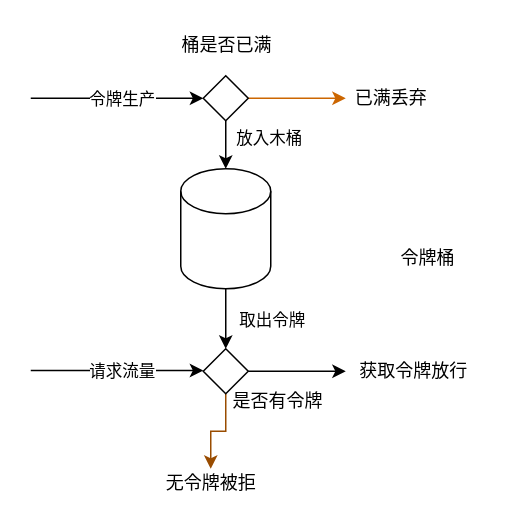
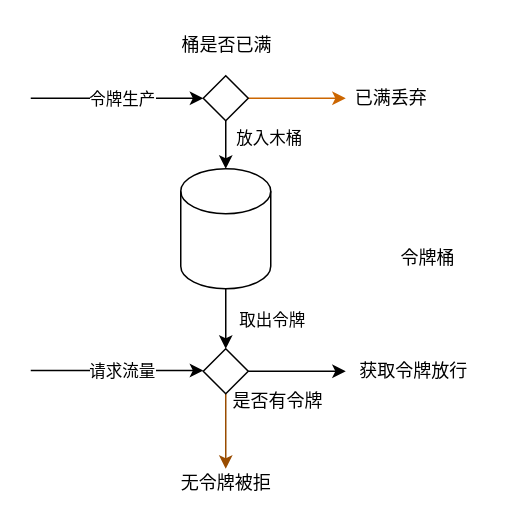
  <mxCell id="0" />
  <mxCell id="1" parent="0" />
  <mxCell id="2" style="edgeStyle=orthogonalEdgeStyle;rounded=0;orthogonalLoop=1;jettySize=auto;html=1;exitX=0.5;exitY=1;exitDx=0;exitDy=0;exitPerimeter=0;entryX=0.5;entryY=0;entryDx=0;entryDy=0;" edge="1" parent="1" source="4" target="11"><mxGeometry relative="1" as="geometry" /></mxCell>
  <mxCell id="3" value="取出令牌" style="edgeLabel;html=1;align=center;verticalAlign=middle;resizable=0;points=[];" vertex="1" connectable="0" parent="2"><mxGeometry x="-0.3" y="1" relative="1" as="geometry"><mxPoint x="29" y="6" as="offset" /></mxGeometry></mxCell>
  <mxCell id="4" value="" style="shape=cylinder3;whiteSpace=wrap;html=1;boundedLbl=1;backgroundOutline=1;size=15;" vertex="1" parent="1"><mxGeometry x="120" y="112" width="60" height="80" as="geometry" /></mxCell>
  <mxCell id="5" style="edgeStyle=orthogonalEdgeStyle;rounded=0;orthogonalLoop=1;jettySize=auto;html=1;exitX=0.5;exitY=1;exitDx=0;exitDy=0;entryX=0.5;entryY=0;entryDx=0;entryDy=0;entryPerimeter=0;" edge="1" parent="1" source="8" target="4"><mxGeometry relative="1" as="geometry" /></mxCell>
  <mxCell id="6" value="放入木桶" style="edgeLabel;html=1;align=center;verticalAlign=middle;resizable=0;points=[];" vertex="1" connectable="0" parent="5"><mxGeometry y="2" relative="1" as="geometry"><mxPoint x="26" y="-5" as="offset" /></mxGeometry></mxCell>
  <mxCell id="7" style="edgeStyle=orthogonalEdgeStyle;rounded=0;orthogonalLoop=1;jettySize=auto;html=1;exitX=1;exitY=0.5;exitDx=0;exitDy=0;strokeColor=#CC6600;" edge="1" parent="1" source="8"><mxGeometry relative="1" as="geometry"><mxPoint x="230" y="65" as="targetPoint" /></mxGeometry></mxCell>
  <mxCell id="8" value="" style="rhombus;whiteSpace=wrap;html=1;" vertex="1" parent="1"><mxGeometry x="135" y="50" width="30" height="30" as="geometry" /></mxCell>
  <mxCell id="9" style="edgeStyle=orthogonalEdgeStyle;rounded=0;orthogonalLoop=1;jettySize=auto;html=1;exitX=1;exitY=0.5;exitDx=0;exitDy=0;" edge="1" parent="1" source="11"><mxGeometry relative="1" as="geometry"><mxPoint x="230" y="247" as="targetPoint" /></mxGeometry></mxCell>
  <mxCell id="10" style="edgeStyle=orthogonalEdgeStyle;rounded=0;orthogonalLoop=1;jettySize=auto;html=1;exitX=0.5;exitY=1;exitDx=0;exitDy=0;strokeColor=#994C00;" edge="1" parent="1" source="11" target="20"><mxGeometry relative="1" as="geometry" /></mxCell>
  <mxCell id="11" value="" style="rhombus;whiteSpace=wrap;html=1;" vertex="1" parent="1"><mxGeometry x="135" y="232" width="30" height="30" as="geometry" /></mxCell>
  <mxCell id="12" value="" style="endArrow=classic;html=1;entryX=0;entryY=0.5;entryDx=0;entryDy=0;" edge="1" parent="1" target="8"><mxGeometry width="50" height="50" relative="1" as="geometry"><mxPoint x="20" y="65" as="sourcePoint" /><mxPoint x="130" y="70" as="targetPoint" /></mxGeometry></mxCell>
  <mxCell id="13" value="令牌生产" style="edgeLabel;html=1;align=center;verticalAlign=middle;resizable=0;points=[];" vertex="1" connectable="0" parent="12"><mxGeometry x="-0.368" relative="1" as="geometry"><mxPoint x="24" as="offset" /></mxGeometry></mxCell>
  <mxCell id="14" value="桶是否已满" style="text;html=1;strokeColor=none;fillColor=none;align=center;verticalAlign=middle;whiteSpace=wrap;rounded=0;" vertex="1" parent="1"><mxGeometry x="117" y="20" width="68" height="20" as="geometry" /></mxCell>
  <mxCell id="15" value="已满丢弃" style="text;html=1;align=center;verticalAlign=middle;resizable=0;points=[];autosize=1;" vertex="1" parent="1"><mxGeometry x="230" y="55" width="60" height="20" as="geometry" /></mxCell>
  <mxCell id="16" value="" style="endArrow=classic;html=1;entryX=0;entryY=0.5;entryDx=0;entryDy=0;" edge="1" parent="1"><mxGeometry width="50" height="50" relative="1" as="geometry"><mxPoint x="20" y="246.5" as="sourcePoint" /><mxPoint x="135" y="246.5" as="targetPoint" /></mxGeometry></mxCell>
  <mxCell id="17" value="请求流量" style="edgeLabel;html=1;align=center;verticalAlign=middle;resizable=0;points=[];" vertex="1" connectable="0" parent="16"><mxGeometry x="-0.368" relative="1" as="geometry"><mxPoint x="24" as="offset" /></mxGeometry></mxCell>
  <mxCell id="18" value="是否有令牌" style="text;html=1;strokeColor=none;fillColor=none;align=center;verticalAlign=middle;whiteSpace=wrap;rounded=0;" vertex="1" parent="1"><mxGeometry x="150" y="257" width="70" height="20" as="geometry" /></mxCell>
  <mxCell id="19" value="获取令牌放行" style="text;html=1;align=center;verticalAlign=middle;resizable=0;points=[];autosize=1;" vertex="1" parent="1"><mxGeometry x="230" y="237" width="90" height="20" as="geometry" /></mxCell>
- <mxCell id="20" value="无令牌被拒" style="text;html=1;align=center;verticalAlign=middle;resizable=0;points=[];autosize=1;" vertex="1" parent="1"><mxGeometry x="100" y="312" width="80" height="20" as="geometry" /></mxCell>
+ <mxCell id="20" value="无令牌被拒" style="text;html=1;align=center;verticalAlign=middle;resizable=0;points=[];autosize=1;" vertex="1" parent="1"><mxGeometry x="110" y="312" width="80" height="20" as="geometry" /></mxCell>
  <mxCell id="21" value="令牌桶" style="text;html=1;strokeColor=none;fillColor=none;align=center;verticalAlign=middle;whiteSpace=wrap;rounded=0;" vertex="1" parent="1"><mxGeometry x="265" y="162" width="40" height="20" as="geometry" /></mxCell>
